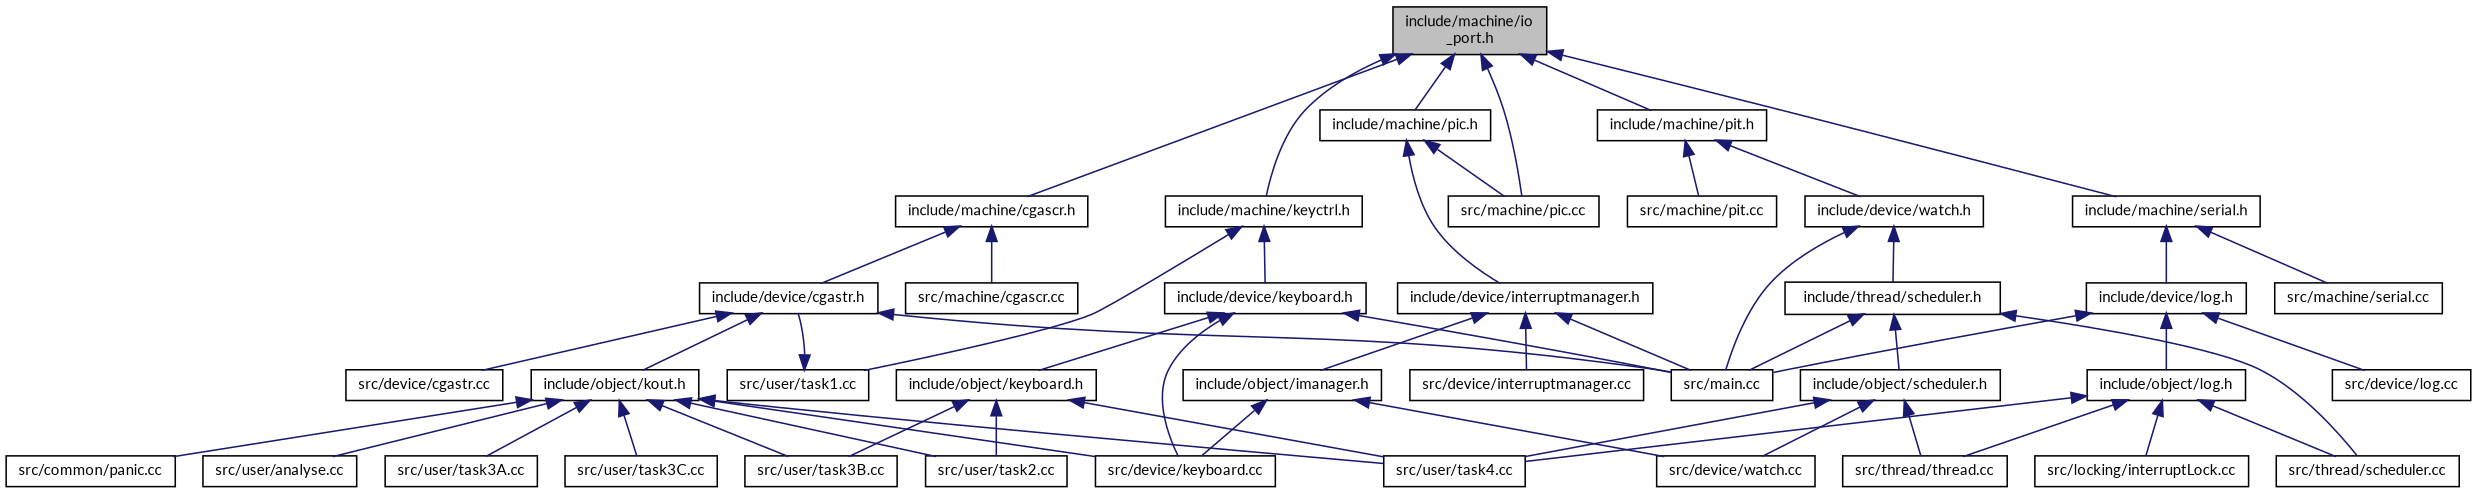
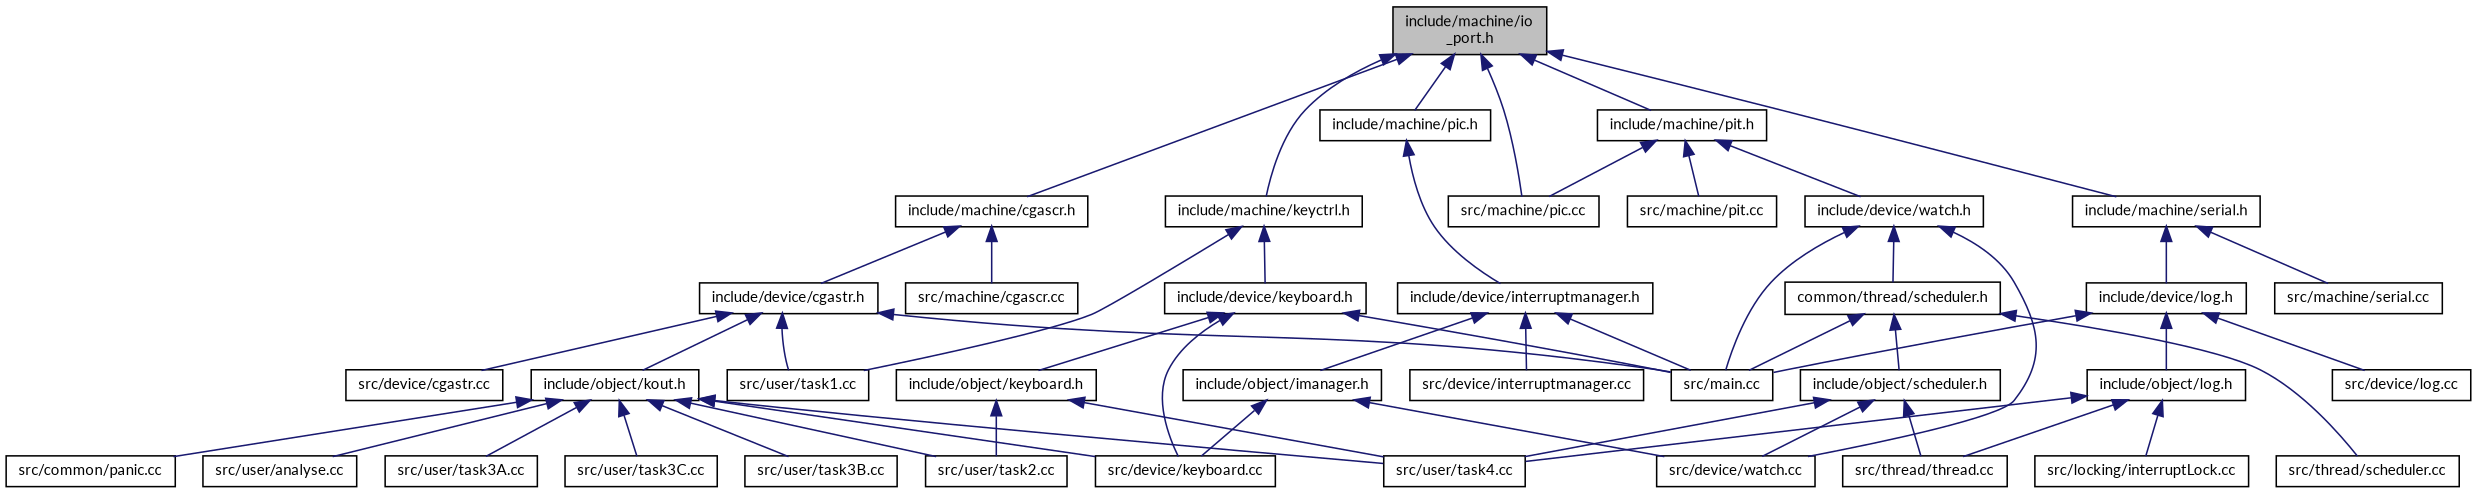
  digraph {
    fontname=Lato
    node [color=black fontname=Lato fontsize=10 shape=record]
    edge [color=midnightblue dir=back fontname=Lato fontsize=10 labelfontname=Helvetica labelfontsize=10 style=solid]
    n1 [fillcolor=grey75 fontcolor=black height=0.2 label="include/machine/io\l_port.h" style=filled width=0.4]
    n2 [height=0.2 label="include/machine/cgascr.h" width=0.4]
    n3 [height=0.2 label="include/machine/keyctrl.h" width=0.4]
    n4 [height=0.2 label="include/machine/pic.h" width=0.4]
    n5 [height=0.2 label="src/machine/pic.cc" width=0.4]
    n6 [height=0.2 label="include/machine/pit.h" width=0.4]
    n7 [height=0.2 label="include/machine/serial.h" width=0.4]
    n8 [height=0.2 label="include/device/cgastr.h" width=0.4]
    n9 [height=0.2 label="src/machine/cgascr.cc" width=0.4]
    n10 [height=0.2 label="src/user/task1.cc" width=0.4]
    n11 [height=0.2 label="include/device/keyboard.h" width=0.4]
    n12 [height=0.2 label="include/device/interruptmanager.h" width=0.4]
    n13 [height=0.2 label="include/device/watch.h" width=0.4]
    n14 [height=0.2 label="src/machine/pit.cc" width=0.4]
    n15 [height=0.2 label="include/device/log.h" width=0.4]
    n16 [height=0.2 label="src/machine/serial.cc" width=0.4]
    n17 [height=0.2 label="include/object/kout.h" width=0.4]
    n18 [height=0.2 label="src/device/cgastr.cc" width=0.4]
    n19 [height=0.2 label="src/main.cc" width=0.4]
    n20 [height=0.2 label="src/common/panic.cc" width=0.4]
    n21 [height=0.2 label="src/device/keyboard.cc" width=0.4]
    n22 [height=0.2 label="src/user/analyse.cc" width=0.4]
    n23 [height=0.2 label="src/user/task2.cc" width=0.4]
    n24 [height=0.2 label="src/user/task3A.cc" width=0.4]
    n25 [height=0.2 label="src/user/task3B.cc" width=0.4]
    n26 [height=0.2 label="src/user/task3C.cc" width=0.4]
    n27 [height=0.2 label="src/user/task4.cc" width=0.4]
    n28 [height=0.2 label="include/object/keyboard.h" width=0.4]
    n29 [height=0.2 label="include/object/imanager.h" width=0.4]
    n30 [height=0.2 label="src/device/interruptmanager.cc" width=0.4]
    n31 [height=0.2 label="src/device/watch.cc" width=0.4]
-   n32 [height=0.2 label="include/thread/scheduler.h" width=0.4]
+   n32 [height=0.2 label="common/thread/scheduler.h" width=0.4]
    n33 [height=0.2 label="include/object/scheduler.h" width=0.4]
    n34 [height=0.2 label="src/thread/scheduler.cc" width=0.4]
    n35 [height=0.2 label="src/thread/thread.cc" width=0.4]
    n36 [height=0.2 label="include/object/log.h" width=0.4]
    n37 [height=0.2 label="src/device/log.cc" width=0.4]
    n38 [height=0.2 label="src/locking/interruptLock.cc" width=0.4]
    n1 -> n2
    n1 -> n3
    n1 -> n4
    n1 -> n5
    n1 -> n6
    n1 -> n7
    n2 -> n8
    n2 -> n9
    n3 -> n10
    n3 -> n11
-   n4 -> n5
+   n6 -> n5
    n4 -> n12
    n6 -> n13
    n6 -> n14
    n7 -> n15
    n7 -> n16
-   n10 -> n8
+   n8 -> n10
    n8 -> n17
    n8 -> n18
    n8 -> n19
    n11 -> n19
    n11 -> n21
    n11 -> n28
    n12 -> n19
    n12 -> n29
    n12 -> n30
    n13 -> n19
+   n13 -> n31
    n13 -> n32
    n15 -> n19
    n15 -> n36
    n15 -> n37
    n17 -> n20
    n17 -> n21
    n17 -> n22
    n17 -> n23
    n17 -> n24
    n17 -> n25
    n17 -> n26
    n17 -> n27
    n28 -> n23
-   n28 -> n25
    n28 -> n27
    n29 -> n21
    n29 -> n31
    n32 -> n19
    n32 -> n33
    n32 -> n34
    n33 -> n27
    n33 -> n31
    n33 -> n35
    n36 -> n27
-   n36 -> n34
    n36 -> n35
    n36 -> n38
  }
